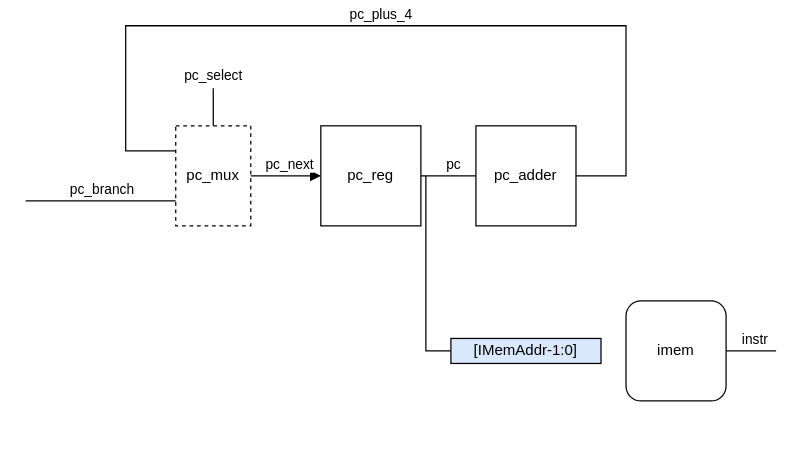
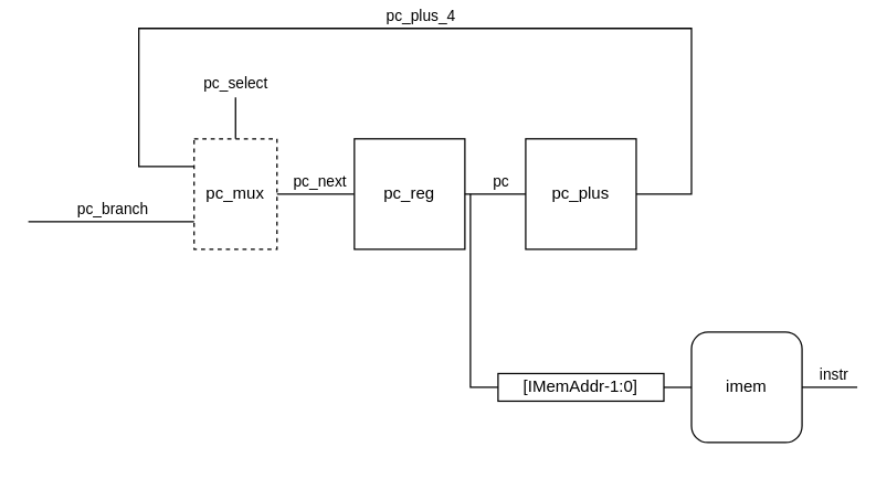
  <mxCell id="0" />
  <mxCell id="1" parent="0" />
  <mxCell id="2" value="pc_mux" style="rounded=0;whiteSpace=wrap;html=1;dashed=1;" vertex="1" parent="1"><mxGeometry x="140" y="100" width="60" height="80" as="geometry" /></mxCell>
- <mxCell id="3" value="pc_adder" style="whiteSpace=wrap;html=1;aspect=fixed;" vertex="1" parent="1"><mxGeometry x="380" y="100" width="80" height="80" as="geometry" /></mxCell>
- <mxCell id="4" value="" style="endArrow=block;html=1;rounded=0;exitX=1;exitY=0.5;exitDx=0;exitDy=0;entryX=0;entryY=0.5;entryDx=0;entryDy=0;" edge="1" parent="1" source="2" target="15"><mxGeometry width="50" height="50" relative="1" as="geometry"><mxPoint x="380" y="440" as="sourcePoint" /><mxPoint x="250" y="140" as="targetPoint" /></mxGeometry></mxCell>
+ <mxCell id="3" value="pc_plus" style="whiteSpace=wrap;html=1;aspect=fixed;" vertex="1" parent="1"><mxGeometry x="380" y="100" width="80" height="80" as="geometry" /></mxCell>
+ <mxCell id="4" value="" style="endArrow=none;html=1;rounded=0;exitX=1;exitY=0.5;exitDx=0;exitDy=0;entryX=0;entryY=0.5;entryDx=0;entryDy=0;" edge="1" parent="1" source="2" target="15"><mxGeometry width="50" height="50" relative="1" as="geometry"><mxPoint x="380" y="440" as="sourcePoint" /><mxPoint x="250" y="140" as="targetPoint" /></mxGeometry></mxCell>
  <mxCell id="5" value="pc" style="edgeLabel;html=1;align=center;verticalAlign=middle;resizable=0;points=[];" vertex="1" connectable="0" parent="4"><mxGeometry x="-0.4" relative="1" as="geometry"><mxPoint x="5" y="-10" as="offset" /></mxGeometry></mxCell>
  <mxCell id="6" value="pc_next" style="edgeLabel;html=1;align=center;verticalAlign=middle;resizable=0;points=[];" vertex="1" connectable="0" parent="4"><mxGeometry x="-0.2" y="8" relative="1" as="geometry"><mxPoint x="8" y="-2" as="offset" /></mxGeometry></mxCell>
  <mxCell id="7" value="" style="endArrow=none;html=1;rounded=0;entryX=1;entryY=0.5;entryDx=0;entryDy=0;exitX=0;exitY=0.25;exitDx=0;exitDy=0;" edge="1" parent="1" source="2" target="3"><mxGeometry width="50" height="50" relative="1" as="geometry"><mxPoint x="100" y="60" as="sourcePoint" /><mxPoint x="430" y="390" as="targetPoint" /><Array as="points"><mxPoint x="100" y="120" /><mxPoint x="100" y="20" /><mxPoint x="380" y="20" /><mxPoint x="500" y="20" /><mxPoint x="500" y="140" /></Array></mxGeometry></mxCell>
  <mxCell id="8" value="pc_plus_4" style="edgeLabel;html=1;align=center;verticalAlign=middle;resizable=0;points=[];" vertex="1" connectable="0" parent="7"><mxGeometry x="-0.021" y="1" relative="1" as="geometry"><mxPoint y="-9" as="offset" /></mxGeometry></mxCell>
  <mxCell id="9" value="pc_select" style="endArrow=none;html=1;rounded=0;exitX=0.5;exitY=0;exitDx=0;exitDy=0;" edge="1" parent="1" source="2"><mxGeometry x="1" y="10" width="50" height="50" relative="1" as="geometry"><mxPoint x="380" y="440" as="sourcePoint" /><mxPoint x="170" y="70" as="targetPoint" /><mxPoint x="10" y="-10" as="offset" /></mxGeometry></mxCell>
  <mxCell id="10" value="" style="endArrow=none;html=1;rounded=0;exitX=0;exitY=0.5;exitDx=0;exitDy=0;" edge="1" parent="1" source="20"><mxGeometry width="50" height="50" relative="1" as="geometry"><mxPoint x="370" y="290" as="sourcePoint" /><mxPoint x="340" y="140" as="targetPoint" /><Array as="points"><mxPoint x="340" y="280" /></Array></mxGeometry></mxCell>
  <mxCell id="11" style="edgeStyle=orthogonalEdgeStyle;rounded=0;orthogonalLoop=1;jettySize=auto;html=1;exitX=0.5;exitY=1;exitDx=0;exitDy=0;" edge="1" parent="1"><mxGeometry relative="1" as="geometry"><mxPoint x="416" y="340" as="sourcePoint" /><mxPoint x="416" y="340" as="targetPoint" /></mxGeometry></mxCell>
  <mxCell id="12" value="imem" style="whiteSpace=wrap;html=1;rounded=1;" vertex="1" parent="1"><mxGeometry x="500" y="240" width="80" height="80" as="geometry" /></mxCell>
  <mxCell id="13" value="" style="endArrow=none;html=1;rounded=0;entryX=0;entryY=0.75;entryDx=0;entryDy=0;" edge="1" parent="1" target="2"><mxGeometry width="50" height="50" relative="1" as="geometry"><mxPoint x="20" y="160" as="sourcePoint" /><mxPoint x="430" y="390" as="targetPoint" /></mxGeometry></mxCell>
  <mxCell id="14" value="pc_branch" style="edgeLabel;html=1;align=center;verticalAlign=middle;resizable=0;points=[];" vertex="1" connectable="0" parent="13"><mxGeometry x="-0.15" relative="1" as="geometry"><mxPoint x="9" y="-10" as="offset" /></mxGeometry></mxCell>
  <mxCell id="15" value="pc_reg" style="rounded=0;whiteSpace=wrap;html=1;" vertex="1" parent="1"><mxGeometry x="256" y="100" width="80" height="80" as="geometry" /></mxCell>
  <mxCell id="16" value="" style="endArrow=none;html=1;rounded=0;exitX=1;exitY=0.5;exitDx=0;exitDy=0;entryX=0;entryY=0.5;entryDx=0;entryDy=0;" edge="1" parent="1" source="15" target="3"><mxGeometry width="50" height="50" relative="1" as="geometry"><mxPoint x="326" y="190" as="sourcePoint" /><mxPoint x="376" y="140" as="targetPoint" /></mxGeometry></mxCell>
  <mxCell id="17" value="pc" style="edgeLabel;html=1;align=center;verticalAlign=middle;resizable=0;points=[];" vertex="1" connectable="0" parent="16"><mxGeometry x="-0.515" y="1" relative="1" as="geometry"><mxPoint x="14" y="-9" as="offset" /></mxGeometry></mxCell>
  <mxCell id="18" value="" style="endArrow=none;html=1;rounded=0;entryX=1;entryY=0.5;entryDx=0;entryDy=0;" edge="1" parent="1" target="12"><mxGeometry width="50" height="50" relative="1" as="geometry"><mxPoint x="620" y="280" as="sourcePoint" /><mxPoint x="350" y="290" as="targetPoint" /></mxGeometry></mxCell>
  <mxCell id="19" value="instr" style="edgeLabel;html=1;align=center;verticalAlign=middle;resizable=0;points=[];" vertex="1" connectable="0" parent="18"><mxGeometry x="-0.093" relative="1" as="geometry"><mxPoint y="-10" as="offset" /></mxGeometry></mxCell>
- <mxCell id="20" value="[IMemAddr-1:0]" style="rounded=0;whiteSpace=wrap;html=1;fillColor=#dae8fc;" vertex="1" parent="1"><mxGeometry x="360" y="270" width="120" height="20" as="geometry" /></mxCell>
+ <mxCell id="20" value="[IMemAddr-1:0]" style="rounded=0;whiteSpace=wrap;html=1;" vertex="1" parent="1"><mxGeometry x="360" y="270" width="120" height="20" as="geometry" /></mxCell>
+ <mxCell id="21" value="" style="endArrow=none;html=1;rounded=0;exitX=1;exitY=0.5;exitDx=0;exitDy=0;" edge="1" parent="1" source="20" target="12"><mxGeometry width="50" height="50" relative="1" as="geometry"><mxPoint x="360" y="300" as="sourcePoint" /><mxPoint x="410" y="250" as="targetPoint" /></mxGeometry></mxCell>
